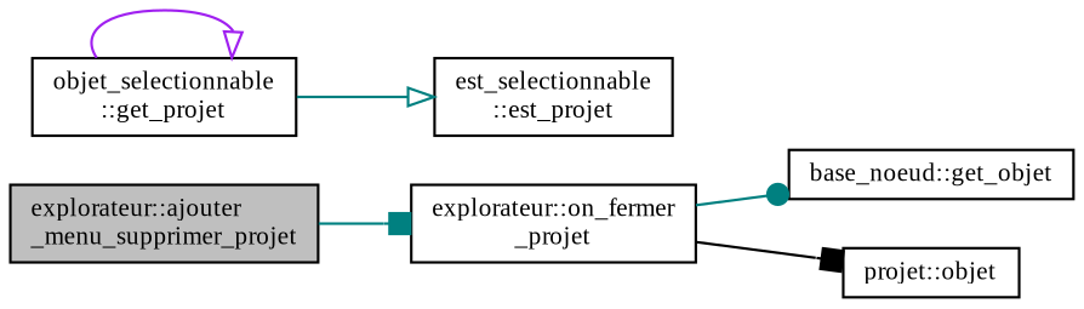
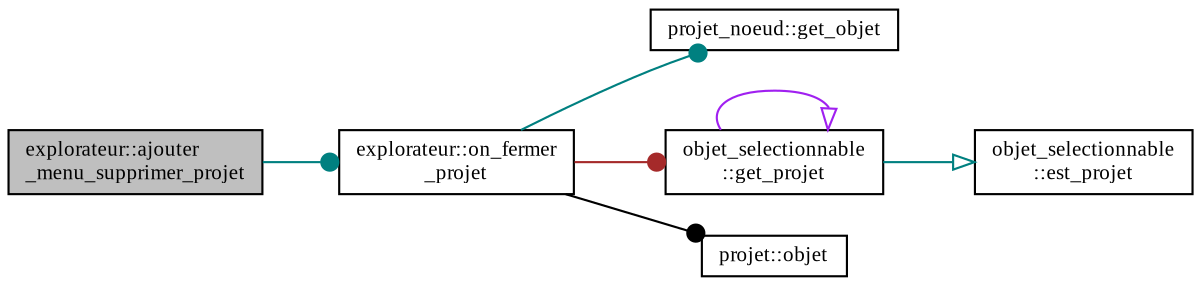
  digraph {
    fontname="Liberation Serif"
    rankdir=LR
    node [color=black fillcolor=white fontname="Liberation Serif" fontsize=10 shape=record style=filled]
    edge [arrowhead=box color=teal fontname="Liberation Serif" fontsize=10 labelfontname=Helvetica labelfontsize=10 style=solid]
    n1 [fillcolor=grey75 fontcolor=black height=0.2 label="explorateur::ajouter\l_menu_supprimer_projet" width=0.4]
    n2 [height=0.2 label="explorateur::on_fermer\l_projet" width=0.4]
-   n3 [height=0.2 label="base_noeud::get_objet" width=0.4]
+   n3 [height=0.2 label="projet_noeud::get_objet" width=0.4]
    n4 [height=0.2 label="objet_selectionnable\l::get_projet" width=0.4]
    n5 [height=0.2 label="projet::objet" width=0.4]
-   n6 [height=0.2 label="est_selectionnable\l::est_projet" width=0.4]
-   n1 -> n2
+   n6 [height=0.2 label="objet_selectionnable\l::est_projet" width=0.4]
+   n1 -> n2 [arrowhead=dot]
    n2 -> n3 [arrowhead=dot]
-   n2 -> n5 [color=black]
+   n2 -> n4 [arrowhead=dot color=brown]
+   n2 -> n5 [arrowhead=dot color=black]
    n4 -> n4 [arrowhead=onormal color=purple]
    n4 -> n6 [arrowhead=onormal]
  }
